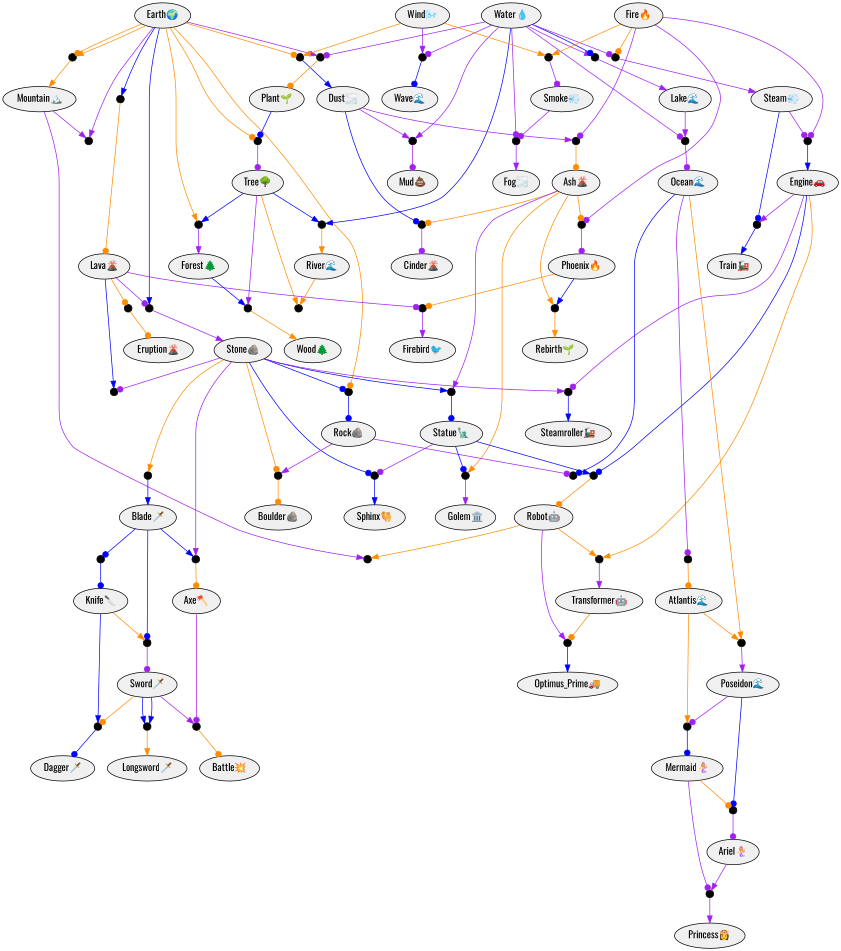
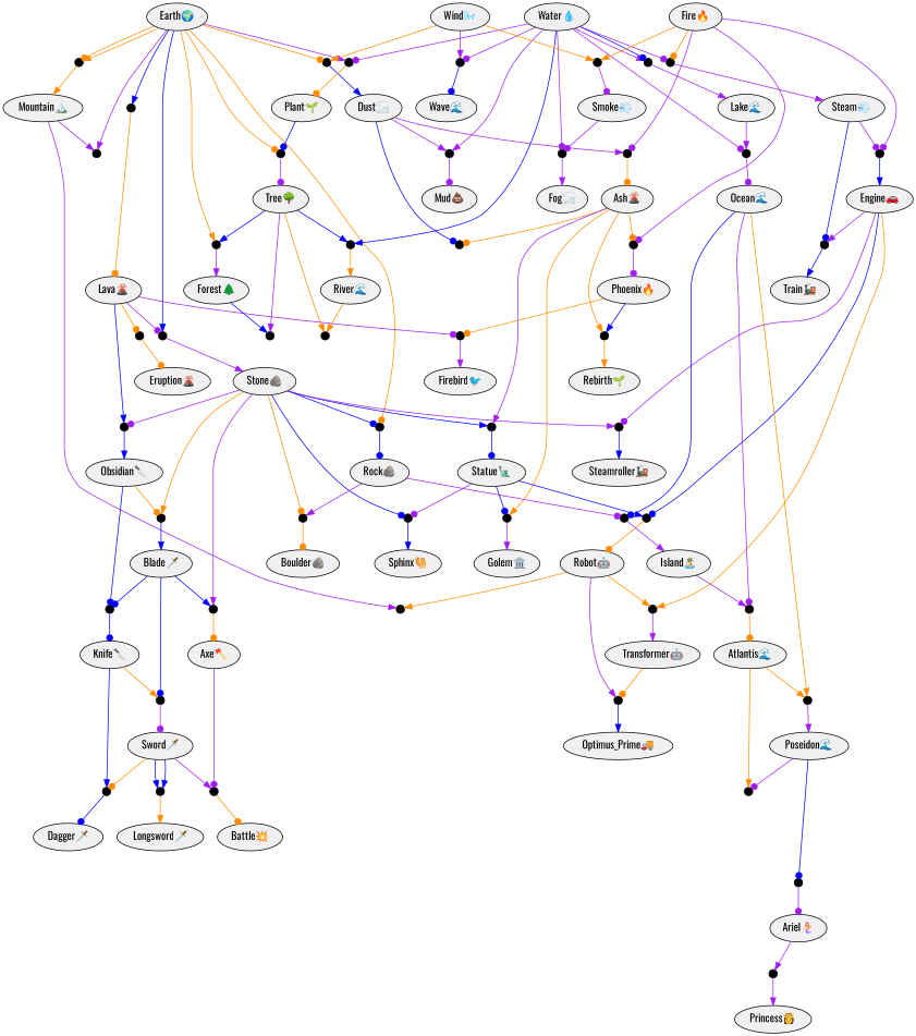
  digraph {
    fontname=Oswald
    node [fillcolor="#F0F0F0" fontname=Oswald shape=ellipse style=filled]
    edge [arrowhead=normal color=purple fontname=Oswald]
    n1 [label="Earth🌍"]
    n2 [label="Water💧"]
    n3 [label="Wind🌬️"]
    n4 [label="Fire🔥"]
    n5 [label="Mountain🏔️"]
    n6 [label="Plant🌱"]
    n7 [label="Dust🌫️"]
    n8 [label="Steam💨"]
    n9 [label="Smoke💨"]
    n10 [label="Lake🌊"]
    n11 [label="Wave🌊"]
    n12 [label="Tree🌳"]
    n13 [label="Ash🌋"]
    n14 [label="Mud💩"]
    n15 [label="Engine🚗"]
    n16 [label="Fog🌫️"]
    n17 [label="Ocean🌊"]
    n18 [label="Lava🌋"]
    n19 [label="Forest🌲"]
-   n20 [label="Cinder🌋"]
    n21 [label="River🌊"]
    n22 [label="Train🚂"]
    n23 [label="Phoenix🔥"]
    n24 [label="Stone🪨"]
    n25 [label="Eruption🌋"]
    n26 [label="Rebirth🌱"]
-   n27 [label="Wood🌲"]
    n28 [label="Firebird🐦"]
    n29 [label="Rock🪨"]
    n30 [label="Statue🗽"]
+   n31 [label="Obsidian🔪"]
    n32 [label="Steamroller🚂"]
    n33 [label="Boulder🪨"]
    n34 [label="Blade🗡️"]
    n35 [label="Sphinx🐫"]
    n36 [label="Robot🤖"]
    n37 [label="Golem🏛️"]
+   n38 [label="Island🏝️"]
    n39 [label="Knife🔪"]
    n40 [label="Axe🪓"]
    n41 [label="Transformer🤖"]
    n42 [label="Atlantis🌊"]
    n43 [label="Sword🗡️"]
    n44 [label="Optimus_Prime🚚"]
    n45 [label="Poseidon🌊"]
    n46 [label="Battle💥"]
    n47 [label="Dagger🗡️"]
    n48 [label="Longsword🗡️"]
-   n49 [label="Mermaid🧜‍♀️"]
    n50 [label="Ariel🧜‍♀️"]
    n51 [label="Princess👸"]
    intermediate_4_3_12 [height=.15 shape=point width=.15 fillcolor=""]
    intermediate_4_4_5 [height=.15 shape=point width=.15 fillcolor=""]
    intermediate_5_4_6 [height=.15 shape=point width=.15 fillcolor=""]
    intermediate_11_4_13 [height=.15 shape=point width=.15 fillcolor=""]
    intermediate_8_4_9 [height=.15 shape=point width=.15 fillcolor=""]
    intermediate_9_4_10 [height=.15 shape=point width=.15 fillcolor=""]
    intermediate_1_4_8 [height=.15 shape=point width=.15 fillcolor=""]
    intermediate_6_4_7 [height=.15 shape=point width=.15 fillcolor=""]
    intermediate_7_4_11 [height=.15 shape=point width=.15 fillcolor=""]
    intermediate_1_1_16 [height=.15 shape=point width=.15 fillcolor=""]
    intermediate_15_1_106 [height=.15 shape=point width=.15 fillcolor=""]
    intermediate_1_3_102 [height=.15 shape=point width=.15 fillcolor=""]
    intermediate_1_2_14 [height=.15 shape=point width=.15 fillcolor=""]
    intermediate_12_1_38 [height=.15 shape=point width=.15 fillcolor=""]
    intermediate_16_1_115 [height=.15 shape=point width=.15 fillcolor=""]
    intermediate_9_1_33 [height=.15 shape=point width=.15 fillcolor=""]
    intermediate_2_3_15 [height=.15 shape=point width=.15 fillcolor=""]
    intermediate_12_2_17 [height=.15 shape=point width=.15 fillcolor=""]
    intermediate_2_17_104 [height=.15 shape=point width=.15 fillcolor=""]
    intermediate_14_2_62 [height=.15 shape=point width=.15 fillcolor=""]
    intermediate_108_5_111 [height=.15 shape=point width=.15 fillcolor=""]
    intermediate_17_12_18 [height=.15 shape=point width=.15 fillcolor=""]
    intermediate_62_14_103 [height=.15 shape=point width=.15 fillcolor=""]
    intermediate_10_9_27 [height=.15 shape=point width=.15 fillcolor=""]
    intermediate_33_9_28 [height=.15 shape=point width=.15 fillcolor=""]
    intermediate_104_17_105 [height=.15 shape=point width=.15 fillcolor=""]
    intermediate_11_17_20 [height=.15 shape=point width=.15 fillcolor=""]
    intermediate_20_17_77 [height=.15 shape=point width=.15 fillcolor=""]
    intermediate_11_62_107 [height=.15 shape=point width=.15 fillcolor=""]
    intermediate_62_20_108 [height=.15 shape=point width=.15 fillcolor=""]
    intermediate_108_62_109 [height=.15 shape=point width=.15 fillcolor=""]
    intermediate_116_115_117 [height=.15 shape=point width=.15 fillcolor=""]
    intermediate_115_13_116 [height=.15 shape=point width=.15 fillcolor=""]
    intermediate_117_115_118 [height=.15 shape=point width=.15 fillcolor=""]
    intermediate_7_6_101 [height=.15 shape=point width=.15 fillcolor=""]
    intermediate_11_7_21 [height=.15 shape=point width=.15 fillcolor=""]
    intermediate_104_7_114 [height=.15 shape=point width=.15 fillcolor=""]
    intermediate_22_11_25 [height=.15 shape=point width=.15 fillcolor=""]
    intermediate_20_11_78 [height=.15 shape=point width=.15 fillcolor=""]
    intermediate_11_13_19 [height=.15 shape=point width=.15 fillcolor=""]
    intermediate_11_21_22 [height=.15 shape=point width=.15 fillcolor=""]
    intermediate_22_21_23 [height=.15 shape=point width=.15 fillcolor=""]
    intermediate_23_22_24 [height=.15 shape=point width=.15 fillcolor=""]
    intermediate_109_108_110 [height=.15 shape=point width=.15 fillcolor=""]
    intermediate_24_23_112 [height=.15 shape=point width=.15 fillcolor=""]
    intermediate_25_24_26 [height=.15 shape=point width=.15 fillcolor=""]
    intermediate_117_118_119 [height=.15 shape=point width=.15 fillcolor=""]
    intermediate_24_24_113 [height=.15 shape=point width=.15 fillcolor=""]
    intermediate_118_119_120 [height=.15 shape=point width=.15 fillcolor=""]
    intermediate_120_119_121 [height=.15 shape=point width=.15 fillcolor=""]
    subgraph sub_1 {
      rank=same
      n1
      n2
      n3
      n4
    }
    subgraph sub_2 {
      rank=same
      n5
      n6
      n7
      n8
      n9
      n10
      n11
    }
    subgraph sub_3 {
      rank=same
      n12
      n13
      n14
      n15
      n16
      n17
    }
    subgraph sub_4 {
      rank=same
      n18
      n19
-     n20
      n21
      n22
      n23
    }
    subgraph sub_5 {
      rank=same
      n24
      n25
      n26
-     n27
      n28
    }
    subgraph sub_6 {
      rank=same
      n29
      n30
+     n31
      n32
    }
    subgraph sub_7 {
      rank=same
      n33
      n34
      n35
      n36
      n37
+     n38
    }
    subgraph sub_8 {
      rank=same
      n39
      n40
      n41
      n42
    }
    subgraph sub_9 {
      rank=same
      n43
      n44
      n45
    }
    subgraph sub_10 {
      rank=same
      n46
      n47
      n48
-     n49
    }
    subgraph sub_11 {
      rank=same
      n50
    }
    subgraph sub_12 {
      rank=same
      n51
    }
    n1 -> intermediate_4_3_12 [arrowhead=dot color=darkorange]
    n1 -> intermediate_4_4_5 [arrowhead=dot color=darkorange]
    n1 -> intermediate_4_4_5 [color=darkorange]
    n1 -> intermediate_5_4_6
    n1 -> intermediate_11_4_13 [arrowhead=dot color=darkorange]
    n1 -> intermediate_8_4_9 [arrowhead=dot color=darkorange]
    n1 -> intermediate_9_4_10 [color=darkorange]
    n1 -> intermediate_1_4_8
    n1 -> intermediate_6_4_7 [color=blue]
    n1 -> intermediate_7_4_11 [color=blue]
    n2 -> intermediate_1_4_8 [arrowhead=dot]
    n2 -> intermediate_1_1_16
    n2 -> intermediate_1_1_16 [arrowhead=dot color=blue]
    n2 -> intermediate_15_1_106 [arrowhead=dot]
    n2 -> intermediate_1_3_102 [arrowhead=dot]
    n2 -> intermediate_1_2_14 [arrowhead=dot]
    n2 -> intermediate_12_1_38
    n2 -> intermediate_16_1_115 [arrowhead=dot]
    n2 -> intermediate_9_1_33 [color=blue]
    n3 -> intermediate_4_3_12 [color=darkorange]
    n3 -> intermediate_1_3_102
    n3 -> intermediate_2_3_15 [color=darkorange]
    n4 -> intermediate_1_2_14 [arrowhead=dot color=darkorange]
    n4 -> intermediate_2_3_15 [color=darkorange]
    n4 -> intermediate_12_2_17 [arrowhead=dot]
    n4 -> intermediate_2_17_104 [arrowhead=dot]
    n4 -> intermediate_14_2_62 [arrowhead=dot]
    n5 -> intermediate_5_4_6
    n5 -> intermediate_108_5_111
    n6 -> intermediate_8_4_9 [arrowhead=dot color=blue]
    n7 -> intermediate_12_1_38
    n7 -> intermediate_12_2_17
    n7 -> intermediate_17_12_18 [arrowhead=dot color=blue]
    n8 -> intermediate_14_2_62 [arrowhead=dot]
    n8 -> intermediate_62_14_103 [arrowhead=dot color=blue]
    n9 -> intermediate_15_1_106 [arrowhead=dot]
    n10 -> intermediate_16_1_115
    n12 -> intermediate_9_4_10 [color=blue]
    n12 -> intermediate_9_1_33 [color=blue]
    n12 -> intermediate_10_9_27
    n12 -> intermediate_33_9_28 [color=darkorange]
    n13 -> intermediate_2_17_104 [arrowhead=dot color=darkorange]
    n13 -> intermediate_17_12_18 [arrowhead=dot color=darkorange]
    n13 -> intermediate_104_17_105 [color=darkorange]
    n13 -> intermediate_11_17_20
    n13 -> intermediate_20_17_77 [color=darkorange]
    n15 -> intermediate_62_14_103
    n15 -> intermediate_11_62_107 [arrowhead=dot]
    n15 -> intermediate_62_20_108 [arrowhead=dot color=blue]
    n15 -> intermediate_108_62_109 [color=darkorange]
    n17 -> intermediate_116_115_117 [arrowhead=dot]
    n17 -> intermediate_115_13_116 [arrowhead=dot color=blue]
    n17 -> intermediate_117_115_118 [color=darkorange]
    n18 -> intermediate_7_4_11 [arrowhead=dot]
    n18 -> intermediate_7_6_101 [arrowhead=dot color=darkorange]
    n18 -> intermediate_11_7_21 [color=blue]
    n18 -> intermediate_104_7_114 [arrowhead=dot]
    n19 -> intermediate_10_9_27 [color=blue]
    n21 -> intermediate_33_9_28 [color=darkorange]
    n23 -> intermediate_104_17_105 [color=blue]
    n23 -> intermediate_104_7_114 [arrowhead=dot color=darkorange]
    n24 -> intermediate_11_4_13 [arrowhead=dot color=blue]
    n24 -> intermediate_11_17_20 [color=blue]
    n24 -> intermediate_11_62_107
    n24 -> intermediate_11_7_21 [arrowhead=dot]
    n24 -> intermediate_22_11_25
    n24 -> intermediate_20_11_78 [arrowhead=dot color=blue]
    n24 -> intermediate_11_13_19 [arrowhead=dot color=darkorange]
    n24 -> intermediate_11_21_22 [color=darkorange]
    n29 -> intermediate_115_13_116 [arrowhead=dot]
    n29 -> intermediate_11_13_19
    n30 -> intermediate_20_17_77 [arrowhead=dot color=blue]
    n30 -> intermediate_62_20_108 [color=blue]
    n30 -> intermediate_20_11_78 [arrowhead=dot]
+   n31 -> intermediate_11_21_22 [arrowhead=dot color=darkorange]
+   n31 -> intermediate_22_21_23 [arrowhead=dot color=blue]
    n34 -> intermediate_22_11_25 [color=blue]
    n34 -> intermediate_22_21_23 [arrowhead=dot color=blue]
    n34 -> intermediate_23_22_24 [arrowhead=dot color=blue]
    n36 -> intermediate_108_5_111 [color=darkorange]
    n36 -> intermediate_108_62_109 [color=darkorange]
    n36 -> intermediate_109_108_110
+   n38 -> intermediate_116_115_117
    n39 -> intermediate_23_22_24 [color=darkorange]
    n39 -> intermediate_24_23_112 [color=blue]
    n40 -> intermediate_25_24_26 [arrowhead=dot]
    n41 -> intermediate_109_108_110 [arrowhead=dot color=darkorange]
    n42 -> intermediate_117_115_118 [color=darkorange]
    n42 -> intermediate_117_118_119 [color=darkorange]
    n43 -> intermediate_24_23_112 [arrowhead=dot color=darkorange]
    n43 -> intermediate_25_24_26
    n43 -> intermediate_24_24_113 [color=blue]
    n43 -> intermediate_24_24_113 [color=blue]
    n45 -> intermediate_117_118_119 [arrowhead=dot]
    n45 -> intermediate_118_119_120 [arrowhead=dot color=blue]
-   n49 -> intermediate_118_119_120 [arrowhead=dot color=darkorange]
-   n49 -> intermediate_120_119_121 [arrowhead=dot]
    n50 -> intermediate_120_119_121
    intermediate_4_3_12 -> n7 [color=blue]
    intermediate_4_4_5 -> n5 [color=darkorange]
    intermediate_11_4_13 -> n29 [arrowhead=dot color=blue]
    intermediate_8_4_9 -> n12 [arrowhead=dot]
    intermediate_9_4_10 -> n19
    intermediate_1_4_8 -> n6 [arrowhead=dot color=darkorange]
    intermediate_6_4_7 -> n18 [arrowhead=dot color=darkorange]
    intermediate_7_4_11 -> n24
    intermediate_1_1_16 -> n10
    intermediate_15_1_106 -> n16
    intermediate_1_3_102 -> n11 [arrowhead=dot color=blue]
    intermediate_1_2_14 -> n8
    intermediate_12_1_38 -> n14 [arrowhead=dot]
    intermediate_16_1_115 -> n17 [arrowhead=dot]
    intermediate_9_1_33 -> n21 [color=darkorange]
    intermediate_2_3_15 -> n9 [arrowhead=dot]
    intermediate_12_2_17 -> n13 [arrowhead=dot color=darkorange]
    intermediate_2_17_104 -> n23 [arrowhead=dot]
    intermediate_14_2_62 -> n15 [color=blue]
-   intermediate_17_12_18 -> n20 [arrowhead=dot]
    intermediate_62_14_103 -> n22 [color=blue]
-   intermediate_10_9_27 -> n27 [color=darkorange]
    intermediate_104_17_105 -> n26 [color=darkorange]
    intermediate_11_17_20 -> n30 [arrowhead=dot color=blue]
    intermediate_20_17_77 -> n37
    intermediate_11_62_107 -> n32 [color=blue]
    intermediate_62_20_108 -> n36 [arrowhead=dot color=darkorange]
    intermediate_108_62_109 -> n41
    intermediate_116_115_117 -> n42 [arrowhead=dot color=darkorange]
+   intermediate_115_13_116 -> n38
    intermediate_117_115_118 -> n45
    intermediate_7_6_101 -> n25 [arrowhead=dot color=darkorange]
+   intermediate_11_7_21 -> n31 [color=blue]
    intermediate_104_7_114 -> n28
    intermediate_22_11_25 -> n40 [arrowhead=dot color=darkorange]
    intermediate_20_11_78 -> n35 [color=blue]
    intermediate_11_13_19 -> n33 [arrowhead=dot color=darkorange]
    intermediate_11_21_22 -> n34 [color=blue]
    intermediate_22_21_23 -> n39 [arrowhead=dot color=blue]
    intermediate_23_22_24 -> n43 [arrowhead=dot]
    intermediate_109_108_110 -> n44 [color=blue]
    intermediate_24_23_112 -> n47 [arrowhead=dot color=blue]
    intermediate_25_24_26 -> n46 [arrowhead=dot color=darkorange]
-   intermediate_117_118_119 -> n49 [arrowhead=dot color=blue]
    intermediate_24_24_113 -> n48 [color=darkorange]
    intermediate_118_119_120 -> n50 [arrowhead=dot]
    intermediate_120_119_121 -> n51
  }
